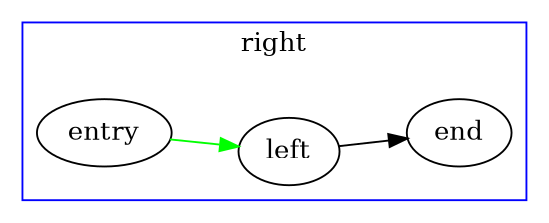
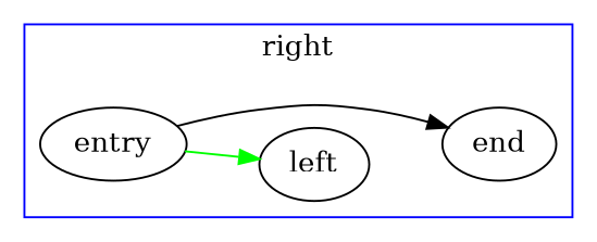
  strict digraph {
    rankdir=LR
    node [shape=oval]
    n1 [label=entry]
    n2 [label=left]
    n3 [label=end]
    subgraph cluster_1 {
      color=blue
      label=right
      n1
      n2
      n3
    }
    n1 -> n2 [color=green]
-   n2 -> n3
+   n1 -> n3
  }
